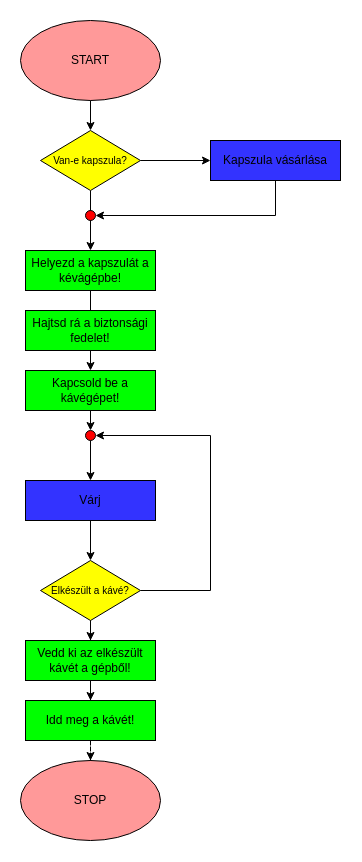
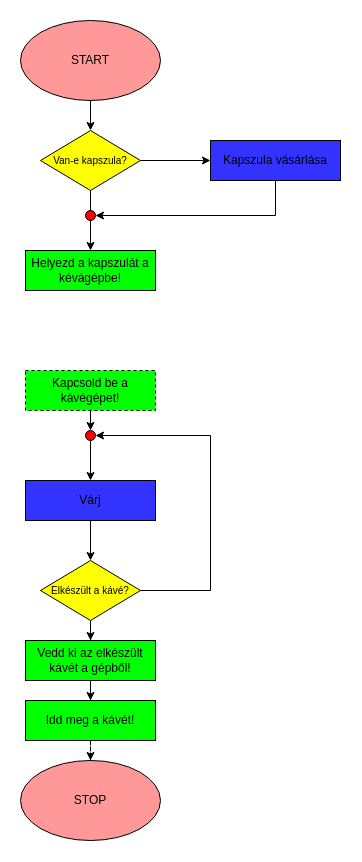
  <mxCell id="0" />
  <mxCell id="1" parent="0" />
  <mxCell id="2" value="START" style="ellipse;whiteSpace=wrap;html=1;fillColor=#FF9999;" parent="1" vertex="1"><mxGeometry x="20" y="20" width="140" height="80" as="geometry" /></mxCell>
  <mxCell id="3" value="STOP" style="ellipse;whiteSpace=wrap;html=1;fillColor=#FF9999;" parent="1" vertex="1"><mxGeometry x="20" y="760" width="140" height="80" as="geometry" /></mxCell>
  <mxCell id="4" value="" style="edgeStyle=orthogonalEdgeStyle;rounded=0;orthogonalLoop=1;jettySize=auto;html=1;" parent="1" source="5" target="11" edge="1"><mxGeometry relative="1" as="geometry" /></mxCell>
  <mxCell id="5" value="&lt;font style=&quot;font-size: 10px;&quot;&gt;Van-e kapszula?&lt;/font&gt;" style="rhombus;whiteSpace=wrap;html=1;fillColor=#FFFF00;" parent="1" vertex="1"><mxGeometry x="40" y="130" width="100" height="60" as="geometry" /></mxCell>
  <mxCell id="6" value="" style="endArrow=classic;html=1;rounded=0;exitX=0.5;exitY=1;exitDx=0;exitDy=0;entryX=0.5;entryY=0;entryDx=0;entryDy=0;" parent="1" source="2" target="5" edge="1"><mxGeometry width="50" height="50" relative="1" as="geometry"><mxPoint x="280" y="280" as="sourcePoint" /><mxPoint x="330" y="230" as="targetPoint" /></mxGeometry></mxCell>
  <mxCell id="7" style="edgeStyle=orthogonalEdgeStyle;rounded=0;orthogonalLoop=1;jettySize=auto;html=1;exitX=0.5;exitY=1;exitDx=0;exitDy=0;entryX=1;entryY=0.5;entryDx=0;entryDy=0;" parent="1" source="8" target="24" edge="1"><mxGeometry relative="1" as="geometry"><mxPoint x="90" y="250" as="targetPoint" /></mxGeometry></mxCell>
  <mxCell id="8" value="Kapszula vásárlása" style="rounded=0;whiteSpace=wrap;html=1;fillColor=#3333FF;" parent="1" vertex="1"><mxGeometry x="210" y="140" width="130" height="40" as="geometry" /></mxCell>
  <mxCell id="9" value="" style="endArrow=classic;html=1;rounded=0;entryX=0;entryY=0.5;entryDx=0;entryDy=0;" parent="1" source="5" target="8" edge="1"><mxGeometry width="50" height="50" relative="1" as="geometry"><mxPoint x="280" y="280" as="sourcePoint" /><mxPoint x="330" y="230" as="targetPoint" /></mxGeometry></mxCell>
- <mxCell id="10" value="" style="edgeStyle=orthogonalEdgeStyle;rounded=0;orthogonalLoop=1;jettySize=auto;html=1;" parent="1" source="11" target="20" edge="1"><mxGeometry relative="1" as="geometry" /></mxCell>
  <mxCell id="11" value="Helyezd a kapszulát a kévágépbe!" style="rounded=0;whiteSpace=wrap;html=1;fillColor=#00FF00;" parent="1" vertex="1"><mxGeometry x="25" y="250" width="130" height="40" as="geometry" /></mxCell>
  <mxCell id="12" value="" style="edgeStyle=orthogonalEdgeStyle;rounded=0;orthogonalLoop=1;jettySize=auto;html=1;" parent="1" source="13" target="23" edge="1"><mxGeometry relative="1" as="geometry" /></mxCell>
  <mxCell id="13" value="Várj" style="rounded=0;whiteSpace=wrap;html=1;fillColor=#3333FF;" parent="1" vertex="1"><mxGeometry x="25" y="480" width="130" height="40" as="geometry" /></mxCell>
- <mxCell id="14" value="Hajtsd rá a biztonsági fedelet!" style="rounded=0;whiteSpace=wrap;html=1;fillColor=#00FF00;" parent="1" vertex="1"><mxGeometry x="25" y="310" width="130" height="40" as="geometry" /></mxCell>
  <mxCell id="15" value="" style="edgeStyle=orthogonalEdgeStyle;rounded=0;orthogonalLoop=1;jettySize=auto;html=1;dashed=1;" parent="1" source="16" target="3" edge="1"><mxGeometry relative="1" as="geometry" /></mxCell>
  <mxCell id="16" value="Idd meg a kávét!" style="rounded=0;whiteSpace=wrap;html=1;fillColor=#00FF00;" parent="1" vertex="1"><mxGeometry x="25" y="700" width="130" height="40" as="geometry" /></mxCell>
  <mxCell id="17" value="" style="edgeStyle=orthogonalEdgeStyle;rounded=0;orthogonalLoop=1;jettySize=auto;html=1;" parent="1" source="18" target="16" edge="1"><mxGeometry relative="1" as="geometry" /></mxCell>
  <mxCell id="18" value="Vedd ki az elkészült kávét a gépből!" style="rounded=0;whiteSpace=wrap;html=1;fillColor=#00FF00;" parent="1" vertex="1"><mxGeometry x="25" y="640" width="130" height="40" as="geometry" /></mxCell>
  <mxCell id="19" style="edgeStyle=orthogonalEdgeStyle;rounded=0;orthogonalLoop=1;jettySize=auto;html=1;exitX=0.5;exitY=1;exitDx=0;exitDy=0;entryX=0.5;entryY=0;entryDx=0;entryDy=0;" parent="1" source="20" target="25" edge="1"><mxGeometry relative="1" as="geometry" /></mxCell>
- <mxCell id="20" value="Kapcsold be a kávégépet!" style="rounded=0;whiteSpace=wrap;html=1;fillColor=#00FF00;" parent="1" vertex="1"><mxGeometry x="25" y="370" width="130" height="40" as="geometry" /></mxCell>
+ <mxCell id="20" value="Kapcsold be a kávégépet!" style="rounded=0;whiteSpace=wrap;html=1;fillColor=#00FF00;dashed=1;" parent="1" vertex="1"><mxGeometry x="25" y="370" width="130" height="40" as="geometry" /></mxCell>
  <mxCell id="21" value="" style="edgeStyle=orthogonalEdgeStyle;rounded=0;orthogonalLoop=1;jettySize=auto;html=1;" parent="1" source="23" target="18" edge="1"><mxGeometry relative="1" as="geometry" /></mxCell>
  <mxCell id="22" style="edgeStyle=orthogonalEdgeStyle;rounded=0;orthogonalLoop=1;jettySize=auto;html=1;exitX=1;exitY=0.5;exitDx=0;exitDy=0;entryX=1;entryY=0.5;entryDx=0;entryDy=0;" parent="1" source="23" target="25" edge="1"><mxGeometry relative="1" as="geometry"><Array as="points"><mxPoint x="210" y="590" /><mxPoint x="210" y="435" /></Array></mxGeometry></mxCell>
  <mxCell id="23" value="&lt;font style=&quot;font-size: 10px;&quot;&gt;Elkészült a kávé?&lt;/font&gt;" style="rhombus;whiteSpace=wrap;html=1;fillColor=#FFFF00;" parent="1" vertex="1"><mxGeometry x="40" y="560" width="100" height="60" as="geometry" /></mxCell>
  <mxCell id="24" value="" style="ellipse;whiteSpace=wrap;html=1;aspect=fixed;fillColor=#FF0000;" parent="1" vertex="1"><mxGeometry x="85" y="210" width="10" height="10" as="geometry" /></mxCell>
  <mxCell id="25" value="" style="ellipse;whiteSpace=wrap;html=1;aspect=fixed;fillColor=#FF0000;" parent="1" vertex="1"><mxGeometry x="85" y="430" width="10" height="10" as="geometry" /></mxCell>
  <mxCell id="26" value="" style="endArrow=classic;html=1;rounded=0;exitX=0.5;exitY=1;exitDx=0;exitDy=0;entryX=0.5;entryY=0;entryDx=0;entryDy=0;" parent="1" source="25" target="13" edge="1"><mxGeometry width="50" height="50" relative="1" as="geometry"><mxPoint x="280" y="650" as="sourcePoint" /><mxPoint x="330" y="600" as="targetPoint" /></mxGeometry></mxCell>
